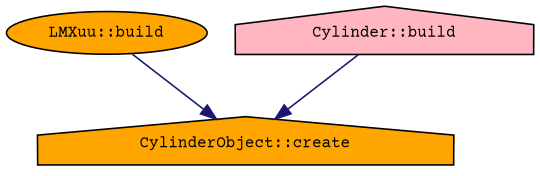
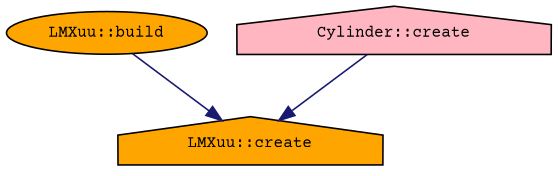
  digraph {
    fontname="Courier Prime"
    rankdir=TB
    node [color=black fillcolor=orange fontname="Courier Prime" fontsize=10 shape=house style=filled]
    edge [color=midnightblue fontname="Courier Prime" fontsize=10 labelfontname=Helvetica labelfontsize=10 style=solid]
    n1 [fontcolor=black height=0.2 label="LMXuu::build" shape=ellipse width=0.4]
-   n2 [height=0.2 label="CylinderObject::create" width=0.4]
-   n3 [fillcolor=lightpink height=0.2 label="Cylinder::build" width=0.4]
+   n2 [height=0.2 label="LMXuu::create" width=0.4]
+   n3 [fillcolor=lightpink height=0.2 label="Cylinder::create" width=0.4]
    n1 -> n2
    n3 -> n2
  }
